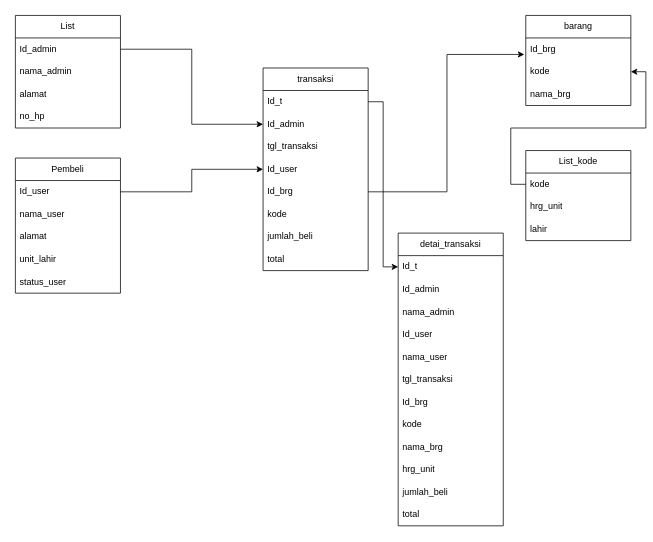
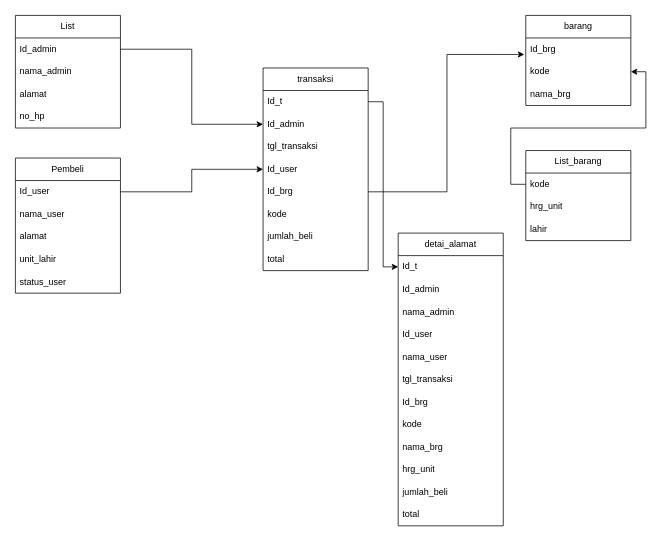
  <mxCell id="0" />
  <mxCell id="1" parent="0" />
  <mxCell id="2" value="List" style="swimlane;fontStyle=0;childLayout=stackLayout;horizontal=1;startSize=30;horizontalStack=0;resizeParent=1;resizeParentMax=0;resizeLast=0;collapsible=1;marginBottom=0;whiteSpace=wrap;html=1;" vertex="1" parent="1"><mxGeometry y="20" width="140" height="150" as="geometry" x="20" /></mxCell>
  <mxCell id="3" value="Id_admin" style="text;strokeColor=none;fillColor=none;align=left;verticalAlign=middle;spacingLeft=4;spacingRight=4;overflow=hidden;points=[[0,0.5],[1,0.5]];portConstraint=eastwest;rotatable=0;whiteSpace=wrap;html=1;" vertex="1" parent="2"><mxGeometry y="30" width="140" height="30" as="geometry" /></mxCell>
  <mxCell id="4" value="nama_admin" style="text;strokeColor=none;fillColor=none;align=left;verticalAlign=middle;spacingLeft=4;spacingRight=4;overflow=hidden;points=[[0,0.5],[1,0.5]];portConstraint=eastwest;rotatable=0;whiteSpace=wrap;html=1;" vertex="1" parent="2"><mxGeometry y="60" width="140" height="30" as="geometry" /></mxCell>
  <mxCell id="5" value="alamat" style="text;strokeColor=none;fillColor=none;align=left;verticalAlign=middle;spacingLeft=4;spacingRight=4;overflow=hidden;points=[[0,0.5],[1,0.5]];portConstraint=eastwest;rotatable=0;whiteSpace=wrap;html=1;" vertex="1" parent="2"><mxGeometry y="90" width="140" height="30" as="geometry" /></mxCell>
  <mxCell id="6" value="no_hp" style="text;strokeColor=none;fillColor=none;align=left;verticalAlign=middle;spacingLeft=4;spacingRight=4;overflow=hidden;points=[[0,0.5],[1,0.5]];portConstraint=eastwest;rotatable=0;whiteSpace=wrap;html=1;" vertex="1" parent="2"><mxGeometry y="120" width="140" height="30" as="geometry" /></mxCell>
  <mxCell id="7" value="barang" style="swimlane;fontStyle=0;childLayout=stackLayout;horizontal=1;startSize=30;horizontalStack=0;resizeParent=1;resizeParentMax=0;resizeLast=0;collapsible=1;marginBottom=0;whiteSpace=wrap;html=1;" vertex="1" parent="1"><mxGeometry x="700" y="20" width="140" height="120" as="geometry" /></mxCell>
  <mxCell id="8" value="Id_brg" style="text;strokeColor=none;fillColor=none;align=left;verticalAlign=middle;spacingLeft=4;spacingRight=4;overflow=hidden;points=[[0,0.5],[1,0.5]];portConstraint=eastwest;rotatable=0;whiteSpace=wrap;html=1;" vertex="1" parent="7"><mxGeometry y="30" width="140" height="30" as="geometry" /></mxCell>
  <mxCell id="9" value="kode" style="text;strokeColor=none;fillColor=none;align=left;verticalAlign=middle;spacingLeft=4;spacingRight=4;overflow=hidden;points=[[0,0.5],[1,0.5]];portConstraint=eastwest;rotatable=0;whiteSpace=wrap;html=1;" vertex="1" parent="7"><mxGeometry y="60" width="140" height="30" as="geometry" /></mxCell>
  <mxCell id="10" value="nama_brg" style="text;strokeColor=none;fillColor=none;align=left;verticalAlign=middle;spacingLeft=4;spacingRight=4;overflow=hidden;points=[[0,0.5],[1,0.5]];portConstraint=eastwest;rotatable=0;whiteSpace=wrap;html=1;" vertex="1" parent="7"><mxGeometry y="90" width="140" height="30" as="geometry" /></mxCell>
- <mxCell id="11" value="List_kode" style="swimlane;fontStyle=0;childLayout=stackLayout;horizontal=1;startSize=30;horizontalStack=0;resizeParent=1;resizeParentMax=0;resizeLast=0;collapsible=1;marginBottom=0;whiteSpace=wrap;html=1;" vertex="1" parent="1"><mxGeometry x="700" y="200" width="140" height="120" as="geometry" /></mxCell>
+ <mxCell id="11" value="List_barang" style="swimlane;fontStyle=0;childLayout=stackLayout;horizontal=1;startSize=30;horizontalStack=0;resizeParent=1;resizeParentMax=0;resizeLast=0;collapsible=1;marginBottom=0;whiteSpace=wrap;html=1;" vertex="1" parent="1"><mxGeometry x="700" y="200" width="140" height="120" as="geometry" /></mxCell>
  <mxCell id="12" value="kode" style="text;strokeColor=none;fillColor=none;align=left;verticalAlign=middle;spacingLeft=4;spacingRight=4;overflow=hidden;points=[[0,0.5],[1,0.5]];portConstraint=eastwest;rotatable=0;whiteSpace=wrap;html=1;" vertex="1" parent="11"><mxGeometry y="30" width="140" height="30" as="geometry" /></mxCell>
  <mxCell id="13" value="hrg_unit" style="text;strokeColor=none;fillColor=none;align=left;verticalAlign=middle;spacingLeft=4;spacingRight=4;overflow=hidden;points=[[0,0.5],[1,0.5]];portConstraint=eastwest;rotatable=0;whiteSpace=wrap;html=1;" vertex="1" parent="11"><mxGeometry y="60" width="140" height="30" as="geometry" /></mxCell>
  <mxCell id="14" value="lahir" style="text;strokeColor=none;fillColor=none;align=left;verticalAlign=middle;spacingLeft=4;spacingRight=4;overflow=hidden;points=[[0,0.5],[1,0.5]];portConstraint=eastwest;rotatable=0;whiteSpace=wrap;html=1;" vertex="1" parent="11"><mxGeometry y="90" width="140" height="30" as="geometry" /></mxCell>
  <mxCell id="15" value="Pembeli" style="swimlane;fontStyle=0;childLayout=stackLayout;horizontal=1;startSize=30;horizontalStack=0;resizeParent=1;resizeParentMax=0;resizeLast=0;collapsible=1;marginBottom=0;whiteSpace=wrap;html=1;" vertex="1" parent="1"><mxGeometry y="210" width="140" height="180" as="geometry" x="20" /></mxCell>
  <mxCell id="16" value="Id_user" style="text;strokeColor=none;fillColor=none;align=left;verticalAlign=middle;spacingLeft=4;spacingRight=4;overflow=hidden;points=[[0,0.5],[1,0.5]];portConstraint=eastwest;rotatable=0;whiteSpace=wrap;html=1;" vertex="1" parent="15"><mxGeometry y="30" width="140" height="30" as="geometry" /></mxCell>
  <mxCell id="17" value="nama_user" style="text;strokeColor=none;fillColor=none;align=left;verticalAlign=middle;spacingLeft=4;spacingRight=4;overflow=hidden;points=[[0,0.5],[1,0.5]];portConstraint=eastwest;rotatable=0;whiteSpace=wrap;html=1;" vertex="1" parent="15"><mxGeometry y="60" width="140" height="30" as="geometry" /></mxCell>
  <mxCell id="18" value="alamat" style="text;strokeColor=none;fillColor=none;align=left;verticalAlign=middle;spacingLeft=4;spacingRight=4;overflow=hidden;points=[[0,0.5],[1,0.5]];portConstraint=eastwest;rotatable=0;whiteSpace=wrap;html=1;" vertex="1" parent="15"><mxGeometry y="90" width="140" height="30" as="geometry" /></mxCell>
  <mxCell id="19" value="unit_lahir" style="text;strokeColor=none;fillColor=none;align=left;verticalAlign=middle;spacingLeft=4;spacingRight=4;overflow=hidden;points=[[0,0.5],[1,0.5]];portConstraint=eastwest;rotatable=0;whiteSpace=wrap;html=1;" vertex="1" parent="15"><mxGeometry y="120" width="140" height="30" as="geometry" /></mxCell>
  <mxCell id="20" value="status_user" style="text;strokeColor=none;fillColor=none;align=left;verticalAlign=middle;spacingLeft=4;spacingRight=4;overflow=hidden;points=[[0,0.5],[1,0.5]];portConstraint=eastwest;rotatable=0;whiteSpace=wrap;html=1;" vertex="1" parent="15"><mxGeometry y="150" width="140" height="30" as="geometry" /></mxCell>
  <mxCell id="21" value="transaksi" style="swimlane;fontStyle=0;childLayout=stackLayout;horizontal=1;startSize=30;horizontalStack=0;resizeParent=1;resizeParentMax=0;resizeLast=0;collapsible=1;marginBottom=0;whiteSpace=wrap;html=1;" vertex="1" parent="1"><mxGeometry x="350" y="90" width="140" height="270" as="geometry" /></mxCell>
  <mxCell id="22" value="Id_t" style="text;strokeColor=none;fillColor=none;align=left;verticalAlign=middle;spacingLeft=4;spacingRight=4;overflow=hidden;points=[[0,0.5],[1,0.5]];portConstraint=eastwest;rotatable=0;whiteSpace=wrap;html=1;" vertex="1" parent="21"><mxGeometry y="30" width="140" height="30" as="geometry" /></mxCell>
  <mxCell id="23" value="Id_admin" style="text;strokeColor=none;fillColor=none;align=left;verticalAlign=middle;spacingLeft=4;spacingRight=4;overflow=hidden;points=[[0,0.5],[1,0.5]];portConstraint=eastwest;rotatable=0;whiteSpace=wrap;html=1;" vertex="1" parent="21"><mxGeometry y="60" width="140" height="30" as="geometry" /></mxCell>
  <mxCell id="24" value="tgl_transaksi" style="text;strokeColor=none;fillColor=none;align=left;verticalAlign=middle;spacingLeft=4;spacingRight=4;overflow=hidden;points=[[0,0.5],[1,0.5]];portConstraint=eastwest;rotatable=0;whiteSpace=wrap;html=1;" vertex="1" parent="21"><mxGeometry y="90" width="140" height="30" as="geometry" /></mxCell>
  <mxCell id="25" value="Id_user" style="text;strokeColor=none;fillColor=none;align=left;verticalAlign=middle;spacingLeft=4;spacingRight=4;overflow=hidden;points=[[0,0.5],[1,0.5]];portConstraint=eastwest;rotatable=0;whiteSpace=wrap;html=1;" vertex="1" parent="21"><mxGeometry y="120" width="140" height="30" as="geometry" /></mxCell>
  <mxCell id="26" value="Id_brg" style="text;strokeColor=none;fillColor=none;align=left;verticalAlign=middle;spacingLeft=4;spacingRight=4;overflow=hidden;points=[[0,0.5],[1,0.5]];portConstraint=eastwest;rotatable=0;whiteSpace=wrap;html=1;" vertex="1" parent="21"><mxGeometry y="150" width="140" height="30" as="geometry" /></mxCell>
  <mxCell id="27" value="kode" style="text;strokeColor=none;fillColor=none;align=left;verticalAlign=middle;spacingLeft=4;spacingRight=4;overflow=hidden;points=[[0,0.5],[1,0.5]];portConstraint=eastwest;rotatable=0;whiteSpace=wrap;html=1;" vertex="1" parent="21"><mxGeometry y="180" width="140" height="30" as="geometry" /></mxCell>
  <mxCell id="28" value="jumlah_beli" style="text;strokeColor=none;fillColor=none;align=left;verticalAlign=middle;spacingLeft=4;spacingRight=4;overflow=hidden;points=[[0,0.5],[1,0.5]];portConstraint=eastwest;rotatable=0;whiteSpace=wrap;html=1;" vertex="1" parent="21"><mxGeometry y="210" width="140" height="30" as="geometry" /></mxCell>
  <mxCell id="29" value="total" style="text;strokeColor=none;fillColor=none;align=left;verticalAlign=middle;spacingLeft=4;spacingRight=4;overflow=hidden;points=[[0,0.5],[1,0.5]];portConstraint=eastwest;rotatable=0;whiteSpace=wrap;html=1;" vertex="1" parent="21"><mxGeometry y="240" width="140" height="30" as="geometry" /></mxCell>
  <mxCell id="30" style="edgeStyle=orthogonalEdgeStyle;rounded=0;orthogonalLoop=1;jettySize=auto;html=1;" edge="1" parent="1" source="3" target="23"><mxGeometry relative="1" as="geometry" /></mxCell>
  <mxCell id="31" style="edgeStyle=orthogonalEdgeStyle;rounded=0;orthogonalLoop=1;jettySize=auto;html=1;entryX=0;entryY=0.5;entryDx=0;entryDy=0;" edge="1" parent="1" source="16" target="25"><mxGeometry relative="1" as="geometry" /></mxCell>
  <mxCell id="32" style="edgeStyle=orthogonalEdgeStyle;rounded=0;orthogonalLoop=1;jettySize=auto;html=1;entryX=-0.014;entryY=0.733;entryDx=0;entryDy=0;entryPerimeter=0;" edge="1" parent="1" source="26" target="8"><mxGeometry relative="1" as="geometry" /></mxCell>
- <mxCell id="33" value="detai_transaksi" style="swimlane;fontStyle=0;childLayout=stackLayout;horizontal=1;startSize=30;horizontalStack=0;resizeParent=1;resizeParentMax=0;resizeLast=0;collapsible=1;marginBottom=0;whiteSpace=wrap;html=1;" vertex="1" parent="1"><mxGeometry x="530" y="310" width="140" height="390" as="geometry" /></mxCell>
+ <mxCell id="33" value="detai_alamat" style="swimlane;fontStyle=0;childLayout=stackLayout;horizontal=1;startSize=30;horizontalStack=0;resizeParent=1;resizeParentMax=0;resizeLast=0;collapsible=1;marginBottom=0;whiteSpace=wrap;html=1;" vertex="1" parent="1"><mxGeometry x="530" y="310" width="140" height="390" as="geometry" /></mxCell>
  <mxCell id="34" value="Id_t" style="text;strokeColor=none;fillColor=none;align=left;verticalAlign=middle;spacingLeft=4;spacingRight=4;overflow=hidden;points=[[0,0.5],[1,0.5]];portConstraint=eastwest;rotatable=0;whiteSpace=wrap;html=1;" vertex="1" parent="33"><mxGeometry y="30" width="140" height="30" as="geometry" /></mxCell>
  <mxCell id="35" value="Id_admin" style="text;strokeColor=none;fillColor=none;align=left;verticalAlign=middle;spacingLeft=4;spacingRight=4;overflow=hidden;points=[[0,0.5],[1,0.5]];portConstraint=eastwest;rotatable=0;whiteSpace=wrap;html=1;" vertex="1" parent="33"><mxGeometry y="60" width="140" height="30" as="geometry" /></mxCell>
  <mxCell id="36" value="nama_admin" style="text;strokeColor=none;fillColor=none;align=left;verticalAlign=middle;spacingLeft=4;spacingRight=4;overflow=hidden;points=[[0,0.5],[1,0.5]];portConstraint=eastwest;rotatable=0;whiteSpace=wrap;html=1;" vertex="1" parent="33"><mxGeometry y="90" width="140" height="30" as="geometry" /></mxCell>
  <mxCell id="37" value="Id_user" style="text;strokeColor=none;fillColor=none;align=left;verticalAlign=middle;spacingLeft=4;spacingRight=4;overflow=hidden;points=[[0,0.5],[1,0.5]];portConstraint=eastwest;rotatable=0;whiteSpace=wrap;html=1;" vertex="1" parent="33"><mxGeometry y="120" width="140" height="30" as="geometry" /></mxCell>
  <mxCell id="38" value="nama_user" style="text;strokeColor=none;fillColor=none;align=left;verticalAlign=middle;spacingLeft=4;spacingRight=4;overflow=hidden;points=[[0,0.5],[1,0.5]];portConstraint=eastwest;rotatable=0;whiteSpace=wrap;html=1;" vertex="1" parent="33"><mxGeometry y="150" width="140" height="30" as="geometry" /></mxCell>
  <mxCell id="39" value="tgl_transaksi" style="text;strokeColor=none;fillColor=none;align=left;verticalAlign=middle;spacingLeft=4;spacingRight=4;overflow=hidden;points=[[0,0.5],[1,0.5]];portConstraint=eastwest;rotatable=0;whiteSpace=wrap;html=1;" vertex="1" parent="33"><mxGeometry y="180" width="140" height="30" as="geometry" /></mxCell>
  <mxCell id="40" value="Id_brg" style="text;strokeColor=none;fillColor=none;align=left;verticalAlign=middle;spacingLeft=4;spacingRight=4;overflow=hidden;points=[[0,0.5],[1,0.5]];portConstraint=eastwest;rotatable=0;whiteSpace=wrap;html=1;" vertex="1" parent="33"><mxGeometry y="210" width="140" height="30" as="geometry" /></mxCell>
  <mxCell id="41" value="kode" style="text;strokeColor=none;fillColor=none;align=left;verticalAlign=middle;spacingLeft=4;spacingRight=4;overflow=hidden;points=[[0,0.5],[1,0.5]];portConstraint=eastwest;rotatable=0;whiteSpace=wrap;html=1;" vertex="1" parent="33"><mxGeometry y="240" width="140" height="30" as="geometry" /></mxCell>
  <mxCell id="42" value="nama_brg" style="text;strokeColor=none;fillColor=none;align=left;verticalAlign=middle;spacingLeft=4;spacingRight=4;overflow=hidden;points=[[0,0.5],[1,0.5]];portConstraint=eastwest;rotatable=0;whiteSpace=wrap;html=1;" vertex="1" parent="33"><mxGeometry y="270" width="140" height="30" as="geometry" /></mxCell>
  <mxCell id="43" value="hrg_unit" style="text;strokeColor=none;fillColor=none;align=left;verticalAlign=middle;spacingLeft=4;spacingRight=4;overflow=hidden;points=[[0,0.5],[1,0.5]];portConstraint=eastwest;rotatable=0;whiteSpace=wrap;html=1;" vertex="1" parent="33"><mxGeometry y="300" width="140" height="30" as="geometry" /></mxCell>
  <mxCell id="44" value="jumlah_beli" style="text;strokeColor=none;fillColor=none;align=left;verticalAlign=middle;spacingLeft=4;spacingRight=4;overflow=hidden;points=[[0,0.5],[1,0.5]];portConstraint=eastwest;rotatable=0;whiteSpace=wrap;html=1;" vertex="1" parent="33"><mxGeometry y="330" width="140" height="30" as="geometry" /></mxCell>
  <mxCell id="45" value="total" style="text;strokeColor=none;fillColor=none;align=left;verticalAlign=middle;spacingLeft=4;spacingRight=4;overflow=hidden;points=[[0,0.5],[1,0.5]];portConstraint=eastwest;rotatable=0;whiteSpace=wrap;html=1;" vertex="1" parent="33"><mxGeometry y="360" width="140" height="30" as="geometry" /></mxCell>
  <mxCell id="46" style="edgeStyle=orthogonalEdgeStyle;rounded=0;orthogonalLoop=1;jettySize=auto;html=1;entryX=0;entryY=0.5;entryDx=0;entryDy=0;" edge="1" parent="1" source="22" target="34"><mxGeometry relative="1" as="geometry" /></mxCell>
  <mxCell id="47" style="edgeStyle=orthogonalEdgeStyle;rounded=0;orthogonalLoop=1;jettySize=auto;html=1;entryX=1;entryY=0.5;entryDx=0;entryDy=0;" edge="1" parent="1" source="12" target="9"><mxGeometry relative="1" as="geometry" /></mxCell>
